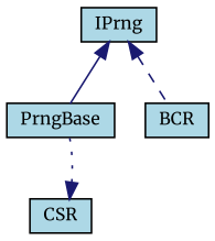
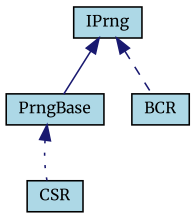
  digraph {
    fontname=Merriweather
    node [color=black fillcolor=lightblue fontname=Merriweather fontsize=10 shape=record style=filled]
    edge [color=midnightblue dir=back fontname=Merriweather fontsize=10 labelfontname=Helvetica labelfontsize=10]
    n1 [fontcolor=black height=0.2 label=PrngBase width=0.4]
    n2 [height=0.2 label=CSR width=0.4]
    n3 [height=0.2 label=BCR width=0.4]
    n4 [height=0.2 label=IPrng width=0.4]
-   n2 -> n1 [style=dotted]
+   n1 -> n2 [style=dotted]
    n4 -> n1 [style=solid]
    n4 -> n3 [style=dashed]
  }
